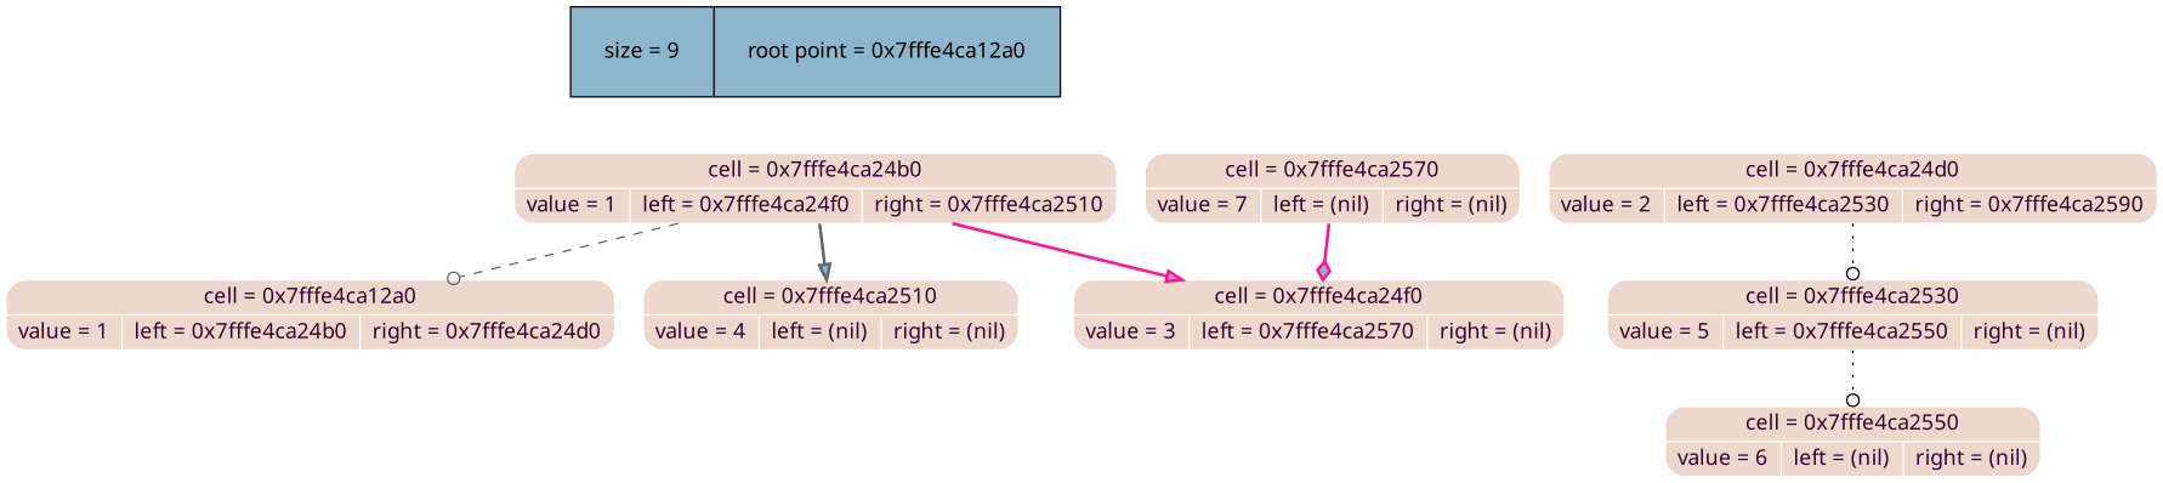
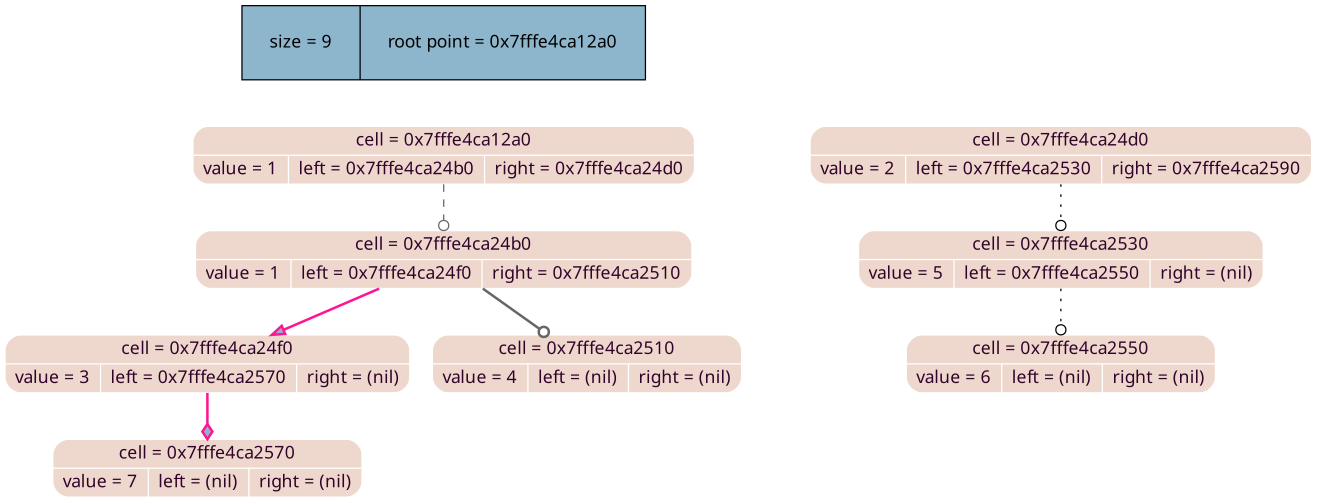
  digraph {
    fontname="Noto Sans"
    splines=true
    node [fillcolor="#eed8cd" fontname="Noto Sans" shape=Mrecord style=filled color=white fontcolor="#31032A"]
    edge [arrowhead=odot color=gray40 constraint=true fillcolor="#8DB6CD" fontname="Noto Sans" style=bold]
    n1 [fillcolor="#8DB6CD" label=" size = 9 | root point = 0x7fffe4ca12a0" margin="0.3*0.3" shape=record color="" fontcolor=""]
    n2 [label="{cell = 0x7fffe4ca12a0\n | {value = 1 |left = 0x7fffe4ca24b0 |right = 0x7fffe4ca24d0}}"]
    n3 [label="{cell = 0x7fffe4ca24b0\n | {value = 1 |left = 0x7fffe4ca24f0 |right = 0x7fffe4ca2510}}"]
    n4 [label="{cell = 0x7fffe4ca24f0\n | {value = 3 |left = 0x7fffe4ca2570 |right = (nil)}}"]
    n5 [label="{cell = 0x7fffe4ca2510\n | {value = 4 |left = (nil) |right = (nil)}}"]
    n6 [label="{cell = 0x7fffe4ca24d0\n | {value = 2 |left = 0x7fffe4ca2530 |right = 0x7fffe4ca2590}}"]
    n7 [label="{cell = 0x7fffe4ca2530\n | {value = 5 |left = 0x7fffe4ca2550 |right = (nil)}}"]
    n8 [label="{cell = 0x7fffe4ca2570\n | {value = 7 |left = (nil) |right = (nil)}}"]
    n9 [label="{cell = 0x7fffe4ca2550\n | {value = 6 |left = (nil) |right = (nil)}}"]
    subgraph sub_1 {
      rank=source
      n1
    }
-   n3 -> n2 [style=dashed]
+   n2 -> n3 [style=dashed]
    n3 -> n4 [arrowhead=normal color=deeppink]
-   n3 -> n5 [arrowhead=normal]
-   n8 -> n4 [arrowhead=diamond color=deeppink]
+   n3 -> n5
+   n4 -> n8 [arrowhead=diamond color=deeppink]
    n6 -> n7 [color=black style=dotted]
    n7 -> n9 [color=black style=dotted]
  }
